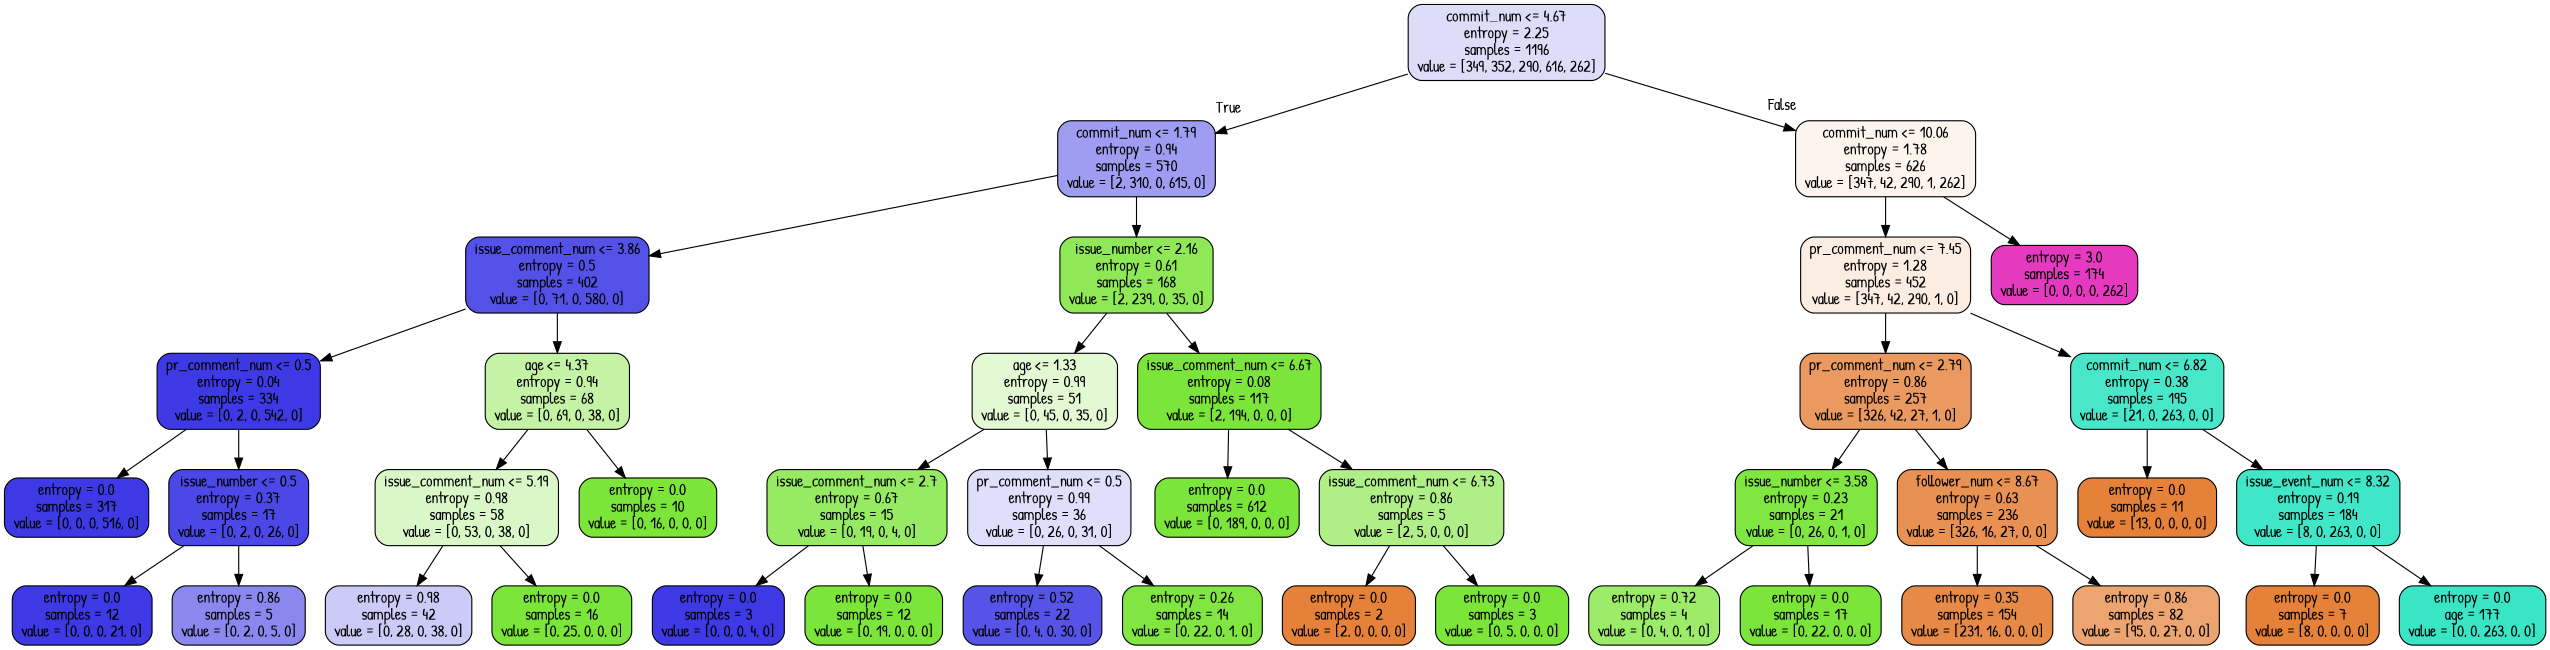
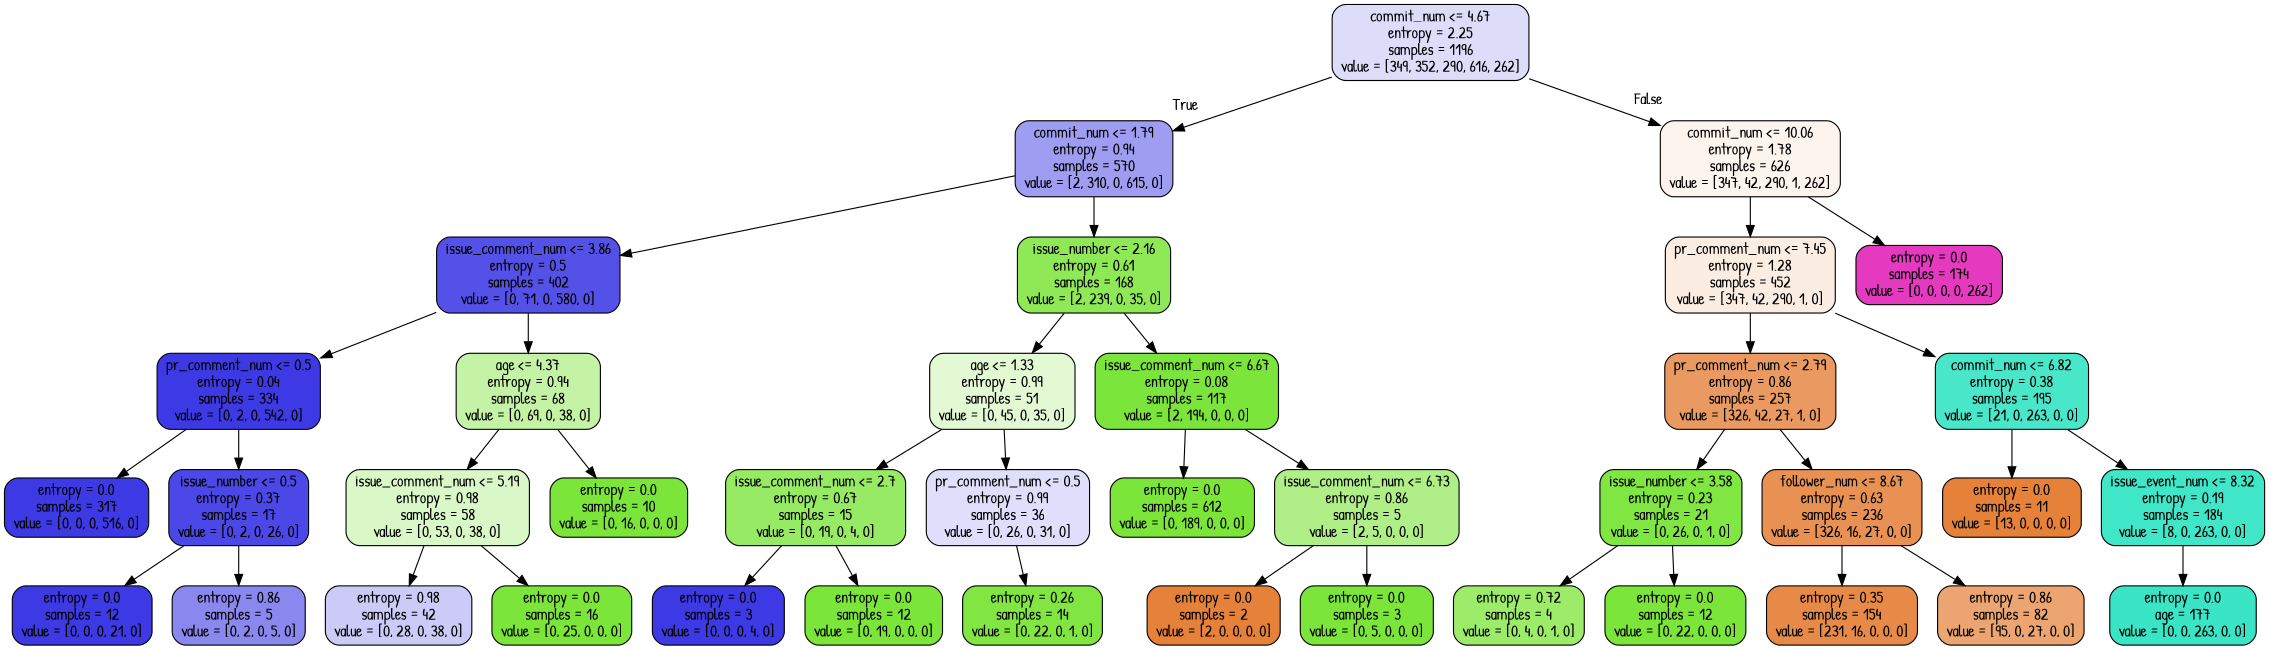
  digraph {
    fontname="Patrick Hand"
    node [color=black fillcolor="#7be539" fontname="Patrick Hand" shape=box style="filled, rounded"]
    edge [fontname="Patrick Hand"]
    n1 [fillcolor="#ddddfa" label="commit_num <= 4.67\nentropy = 2.25\nsamples = 1196\nvalue = [349, 352, 290, 616, 262]"]
    n2 [fillcolor="#9f9df2" label="commit_num <= 1.79\nentropy = 0.94\nsamples = 570\nvalue = [2, 310, 0, 615, 0]"]
    n3 [fillcolor="#fdf4ee" label="commit_num <= 10.06\nentropy = 1.78\nsamples = 626\nvalue = [347, 42, 290, 1, 262]"]
    n4 [fillcolor="#5451e8" label="issue_comment_num <= 3.86\nentropy = 0.5\nsamples = 402\nvalue = [0, 71, 0, 580, 0]"]
    n5 [fillcolor="#8fe957" label="issue_number <= 2.16\nentropy = 0.61\nsamples = 168\nvalue = [2, 239, 0, 35, 0]"]
    n6 [fillcolor="#fbede2" label="pr_comment_num <= 7.45\nentropy = 1.28\nsamples = 452\nvalue = [347, 42, 290, 1, 0]"]
-   n7 [fillcolor="#e539c0" label="entropy = 3.0\nsamples = 174\nvalue = [0, 0, 0, 0, 262]"]
+   n7 [fillcolor="#e539c0" label="entropy = 0.0\nsamples = 174\nvalue = [0, 0, 0, 0, 262]"]
    n8 [fillcolor="#3d3ae5" label="pr_comment_num <= 0.5\nentropy = 0.04\nsamples = 334\nvalue = [0, 2, 0, 542, 0]"]
    n9 [fillcolor="#c4f3a6" label="age <= 4.37\nentropy = 0.94\nsamples = 68\nvalue = [0, 69, 0, 38, 0]"]
    n10 [fillcolor="#e2f9d3" label="age <= 1.33\nentropy = 0.99\nsamples = 51\nvalue = [0, 45, 0, 35, 0]"]
    n11 [fillcolor="#7ce53b" label="issue_comment_num <= 6.67\nentropy = 0.08\nsamples = 117\nvalue = [2, 194, 0, 0, 0]"]
    n12 [fillcolor="#3c39e5" label="entropy = 0.0\nsamples = 317\nvalue = [0, 0, 0, 516, 0]"]
    n13 [fillcolor="#4b48e7" label="issue_number <= 0.5\nentropy = 0.37\nsamples = 17\nvalue = [0, 2, 0, 26, 0]"]
    n14 [fillcolor="#daf8c7" label="issue_comment_num <= 5.19\nentropy = 0.98\nsamples = 58\nvalue = [0, 53, 0, 38, 0]"]
    n15 [label="entropy = 0.0\nsamples = 10\nvalue = [0, 16, 0, 0, 0]"]
    n16 [fillcolor="#3c39e5" label="entropy = 0.0\nsamples = 12\nvalue = [0, 0, 0, 21, 0]"]
    n17 [fillcolor="#8a88ef" label="entropy = 0.86\nsamples = 5\nvalue = [0, 2, 0, 5, 0]"]
    n18 [fillcolor="#cccbf8" label="entropy = 0.98\nsamples = 42\nvalue = [0, 28, 0, 38, 0]"]
    n19 [label="entropy = 0.0\nsamples = 16\nvalue = [0, 25, 0, 0, 0]"]
    n20 [fillcolor="#97ea63" label="issue_comment_num <= 2.7\nentropy = 0.67\nsamples = 15\nvalue = [0, 19, 0, 4, 0]"]
    n21 [fillcolor="#e0dffb" label="pr_comment_num <= 0.5\nentropy = 0.99\nsamples = 36\nvalue = [0, 26, 0, 31, 0]"]
    n22 [label="entropy = 0.0\nsamples = 612\nvalue = [0, 189, 0, 0, 0]"]
    n23 [fillcolor="#b0ef88" label="issue_comment_num <= 6.73\nentropy = 0.86\nsamples = 5\nvalue = [2, 5, 0, 0, 0]"]
    n24 [fillcolor="#3c39e5" label="entropy = 0.0\nsamples = 3\nvalue = [0, 0, 0, 4, 0]"]
    n25 [label="entropy = 0.0\nsamples = 12\nvalue = [0, 19, 0, 0, 0]"]
-   n26 [fillcolor="#5653e8" label="entropy = 0.52\nsamples = 22\nvalue = [0, 4, 0, 30, 0]"]
    n27 [fillcolor="#81e642" label="entropy = 0.26\nsamples = 14\nvalue = [0, 22, 0, 1, 0]"]
    n28 [fillcolor="#e58139" label="entropy = 0.0\nsamples = 2\nvalue = [2, 0, 0, 0, 0]"]
    n29 [label="entropy = 0.0\nsamples = 3\nvalue = [0, 5, 0, 0, 0]"]
    n30 [fillcolor="#ea9a60" label="pr_comment_num <= 2.79\nentropy = 0.86\nsamples = 257\nvalue = [326, 42, 27, 1, 0]"]
    n31 [fillcolor="#49e7ca" label="commit_num <= 6.82\nentropy = 0.38\nsamples = 195\nvalue = [21, 0, 263, 0, 0]"]
    n32 [fillcolor="#80e641" label="issue_number <= 3.58\nentropy = 0.23\nsamples = 21\nvalue = [0, 26, 0, 1, 0]"]
    n33 [fillcolor="#e89152" label="follower_num <= 8.67\nentropy = 0.63\nsamples = 236\nvalue = [326, 16, 27, 0, 0]"]
    n34 [fillcolor="#e58139" label="entropy = 0.0\nsamples = 11\nvalue = [13, 0, 0, 0, 0]"]
    n35 [fillcolor="#3fe6c7" label="issue_event_num <= 8.32\nentropy = 0.19\nsamples = 184\nvalue = [8, 0, 263, 0, 0]"]
    n36 [fillcolor="#9cec6a" label="entropy = 0.72\nsamples = 4\nvalue = [0, 4, 0, 1, 0]"]
-   n37 [label="entropy = 0.0\nsamples = 17\nvalue = [0, 22, 0, 0, 0]"]
+   n37 [label="entropy = 0.0\nsamples = 12\nvalue = [0, 22, 0, 0, 0]"]
    n38 [fillcolor="#e78a47" label="entropy = 0.35\nsamples = 154\nvalue = [231, 16, 0, 0, 0]"]
    n39 [fillcolor="#eca571" label="entropy = 0.86\nsamples = 82\nvalue = [95, 0, 27, 0, 0]"]
-   n40 [fillcolor="#e58139" label="entropy = 0.0\nsamples = 7\nvalue = [8, 0, 0, 0, 0]"]
    n41 [fillcolor="#39e5c5" label="entropy = 0.0\nage = 177\nvalue = [0, 0, 263, 0, 0]"]
    n1 -> n2 [headlabel=True labelangle=45 labeldistance=2.5]
    n1 -> n3 [headlabel=False labelangle=-45 labeldistance=2.5]
    n2 -> n4
    n2 -> n5
    n3 -> n6
    n3 -> n7
    n4 -> n8
    n4 -> n9
    n5 -> n10
    n5 -> n11
    n6 -> n30
    n6 -> n31
    n8 -> n12
    n8 -> n13
    n9 -> n14
    n9 -> n15
    n10 -> n20
    n10 -> n21
    n11 -> n22
    n11 -> n23
    n13 -> n16
    n13 -> n17
    n14 -> n18
    n14 -> n19
    n20 -> n24
    n20 -> n25
-   n21 -> n26
    n21 -> n27
    n23 -> n28
    n23 -> n29
    n30 -> n32
    n30 -> n33
    n31 -> n34
    n31 -> n35
    n32 -> n36
    n32 -> n37
    n33 -> n38
    n33 -> n39
-   n35 -> n40
    n35 -> n41
  }
